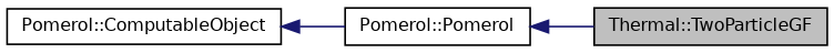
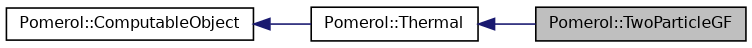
  digraph {
    rankdir=LR
    node [color=black fillcolor=white fontname=Helvetica fontsize=10 shape=record style=filled]
    edge [color=midnightblue dir=back fontname=Helvetica fontsize=10 labelfontname=Helvetica labelfontsize=10 style=solid]
-   n1 [fillcolor=grey75 fontcolor=black height=0.2 label="Thermal::TwoParticleGF" width=0.4]
-   n2 [height=0.2 label="Pomerol::Pomerol" width=0.4]
+   n1 [fillcolor=grey75 fontcolor=black height=0.2 label="Pomerol::TwoParticleGF" width=0.4]
+   n2 [height=0.2 label="Pomerol::Thermal" width=0.4]
    n3 [height=0.2 label="Pomerol::ComputableObject" width=0.4]
    n2 -> n1
    n3 -> n2
  }
